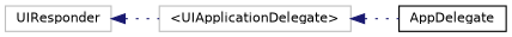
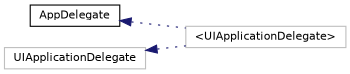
  digraph {
    rankdir=LR
    node [color=grey75 fillcolor=white fontname=Helvetica fontsize=10 shape=record style=filled]
    edge [color=midnightblue dir=back fontname=Helvetica fontsize=10 labelfontname=Helvetica labelfontsize=10 style=dotted]
    n1 [height=0.2 label="\<UIApplicationDelegate\>" width=0.4]
    n2 [color=black height=0.2 label=AppDelegate width=0.4]
-   n3 [height=0.2 label=UIResponder width=0.4]
-   n1 -> n2
+   n3 [height=0.2 label=UIApplicationDelegate width=0.4]
+   n2 -> n1
    n3 -> n1
  }
